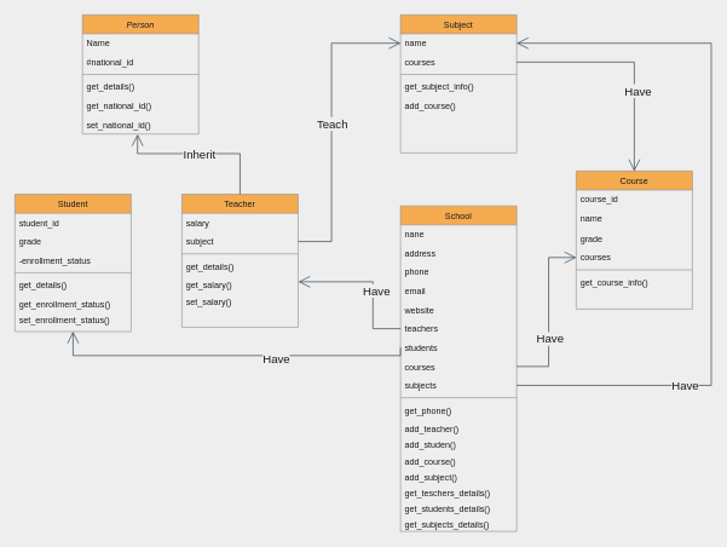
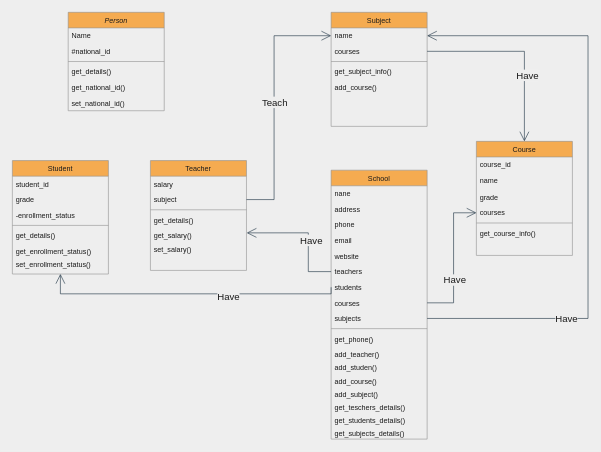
  <mxCell id="0" />
  <mxCell id="1" parent="0" />
  <mxCell id="2" value="Person" style="swimlane;fontStyle=2;align=center;verticalAlign=top;childLayout=stackLayout;horizontal=1;startSize=26;horizontalStack=0;resizeParent=1;resizeLast=0;collapsible=1;marginBottom=0;rounded=0;shadow=0;strokeWidth=1;fillColor=#F5AB50;strokeColor=#909090;fontColor=#1A1A1A;" parent="1" vertex="1"><mxGeometry x="113" y="20" width="160" height="164" as="geometry"><mxRectangle x="230" y="140" width="160" height="26" as="alternateBounds" /></mxGeometry></mxCell>
  <mxCell id="3" value="Name" style="text;align=left;verticalAlign=top;spacingLeft=4;spacingRight=4;overflow=hidden;rotatable=0;points=[[0,0.5],[1,0.5]];portConstraint=eastwest;fontColor=#1A1A1A;rounded=0;" parent="2" vertex="1"><mxGeometry y="26" width="160" height="26" as="geometry" /></mxCell>
  <mxCell id="4" value="#national_id" style="text;align=left;verticalAlign=top;spacingLeft=4;spacingRight=4;overflow=hidden;rotatable=0;points=[[0,0.5],[1,0.5]];portConstraint=eastwest;rounded=0;shadow=0;html=0;fontColor=#1A1A1A;" parent="2" vertex="1"><mxGeometry y="52" width="160" height="26" as="geometry" /></mxCell>
  <mxCell id="5" value="" style="line;html=1;strokeWidth=1;align=left;verticalAlign=middle;spacingTop=-1;spacingLeft=3;spacingRight=3;rotatable=0;labelPosition=right;points=[];portConstraint=eastwest;labelBackgroundColor=#EEEEEE;fillColor=#F5AB50;strokeColor=#909090;fontColor=#1A1A1A;rounded=0;" parent="2" vertex="1"><mxGeometry y="78" width="160" height="8" as="geometry" /></mxCell>
  <mxCell id="6" value="get_details()" style="text;align=left;verticalAlign=top;spacingLeft=4;spacingRight=4;overflow=hidden;rotatable=0;points=[[0,0.5],[1,0.5]];portConstraint=eastwest;fontColor=#1A1A1A;rounded=0;" parent="2" vertex="1"><mxGeometry y="86" width="160" height="26" as="geometry" /></mxCell>
  <mxCell id="7" value="get_national_id()" style="text;align=left;verticalAlign=top;spacingLeft=4;spacingRight=4;overflow=hidden;rotatable=0;points=[[0,0.5],[1,0.5]];portConstraint=eastwest;fontColor=#1A1A1A;rounded=0;" parent="2" vertex="1"><mxGeometry y="112" width="160" height="26" as="geometry" /></mxCell>
  <mxCell id="8" value="set_national_id()" style="text;align=left;verticalAlign=top;spacingLeft=4;spacingRight=4;overflow=hidden;rotatable=0;points=[[0,0.5],[1,0.5]];portConstraint=eastwest;fontColor=#1A1A1A;rounded=0;" parent="2" vertex="1"><mxGeometry y="138" width="160" height="26" as="geometry" /></mxCell>
  <mxCell id="9" value="Subject" style="swimlane;fontStyle=0;align=center;verticalAlign=top;childLayout=stackLayout;horizontal=1;startSize=26;horizontalStack=0;resizeParent=1;resizeLast=0;collapsible=1;marginBottom=0;rounded=0;shadow=0;strokeWidth=1;fillColor=#F5AB50;strokeColor=#909090;fontColor=#1A1A1A;" parent="1" vertex="1"><mxGeometry x="551" y="20" width="160" height="190" as="geometry"><mxRectangle x="550" y="140" width="160" height="26" as="alternateBounds" /></mxGeometry></mxCell>
  <mxCell id="10" value="name" style="text;align=left;verticalAlign=top;spacingLeft=4;spacingRight=4;overflow=hidden;rotatable=0;points=[[0,0.5],[1,0.5]];portConstraint=eastwest;fontColor=#1A1A1A;rounded=0;" parent="9" vertex="1"><mxGeometry y="26" width="160" height="26" as="geometry" /></mxCell>
  <mxCell id="11" value="courses" style="text;align=left;verticalAlign=top;spacingLeft=4;spacingRight=4;overflow=hidden;rotatable=0;points=[[0,0.5],[1,0.5]];portConstraint=eastwest;rounded=0;shadow=0;html=0;fontColor=#1A1A1A;" parent="9" vertex="1"><mxGeometry y="52" width="160" height="26" as="geometry" /></mxCell>
  <mxCell id="12" value="" style="line;html=1;strokeWidth=1;align=left;verticalAlign=middle;spacingTop=-1;spacingLeft=3;spacingRight=3;rotatable=0;labelPosition=right;points=[];portConstraint=eastwest;labelBackgroundColor=#EEEEEE;fillColor=#F5AB50;strokeColor=#909090;fontColor=#1A1A1A;rounded=0;" parent="9" vertex="1"><mxGeometry y="78" width="160" height="8" as="geometry" /></mxCell>
  <mxCell id="13" value="get_subject_info()" style="text;align=left;verticalAlign=top;spacingLeft=4;spacingRight=4;overflow=hidden;rotatable=0;points=[[0,0.5],[1,0.5]];portConstraint=eastwest;fontColor=#1A1A1A;rounded=0;" parent="9" vertex="1"><mxGeometry y="86" width="160" height="26" as="geometry" /></mxCell>
  <mxCell id="14" value="add_course()" style="text;align=left;verticalAlign=top;spacingLeft=4;spacingRight=4;overflow=hidden;rotatable=0;points=[[0,0.5],[1,0.5]];portConstraint=eastwest;fontColor=#1A1A1A;rounded=0;" parent="9" vertex="1"><mxGeometry y="112" width="160" height="26" as="geometry" /></mxCell>
  <mxCell id="15" value="Teacher" style="swimlane;fontStyle=0;align=center;verticalAlign=top;childLayout=stackLayout;horizontal=1;startSize=26;horizontalStack=0;resizeParent=1;resizeLast=0;collapsible=1;marginBottom=0;rounded=0;shadow=0;strokeWidth=1;fillColor=#F5AB50;strokeColor=#909090;fontColor=#1A1A1A;" parent="1" vertex="1"><mxGeometry x="250" y="267" width="160" height="183" as="geometry"><mxRectangle x="130" y="380" width="160" height="26" as="alternateBounds" /></mxGeometry></mxCell>
  <mxCell id="16" value="salary" style="text;align=left;verticalAlign=top;spacingLeft=4;spacingRight=4;overflow=hidden;rotatable=0;points=[[0,0.5],[1,0.5]];portConstraint=eastwest;fontColor=#1A1A1A;rounded=0;" parent="15" vertex="1"><mxGeometry y="26" width="160" height="26" as="geometry" /></mxCell>
  <mxCell id="17" value="subject" style="text;align=left;verticalAlign=top;spacingLeft=4;spacingRight=4;overflow=hidden;rotatable=0;points=[[0,0.5],[1,0.5]];portConstraint=eastwest;rounded=0;shadow=0;html=0;fontColor=#1A1A1A;" parent="15" vertex="1"><mxGeometry y="52" width="160" height="26" as="geometry" /></mxCell>
  <mxCell id="18" value="" style="line;html=1;strokeWidth=1;align=left;verticalAlign=middle;spacingTop=-1;spacingLeft=3;spacingRight=3;rotatable=0;labelPosition=right;points=[];portConstraint=eastwest;labelBackgroundColor=#EEEEEE;fillColor=#F5AB50;strokeColor=#909090;fontColor=#1A1A1A;rounded=0;" parent="15" vertex="1"><mxGeometry y="78" width="160" height="8" as="geometry" /></mxCell>
  <mxCell id="19" value="get_details()" style="text;align=left;verticalAlign=top;spacingLeft=4;spacingRight=4;overflow=hidden;rotatable=0;points=[[0,0.5],[1,0.5]];portConstraint=eastwest;fontStyle=0;fontColor=#1A1A1A;rounded=0;" parent="15" vertex="1"><mxGeometry y="86" width="160" height="26" as="geometry" /></mxCell>
  <mxCell id="20" value="get_salary()" style="text;align=left;verticalAlign=top;spacingLeft=4;spacingRight=4;overflow=hidden;rotatable=0;points=[[0,0.5],[1,0.5]];portConstraint=eastwest;fontColor=#1A1A1A;rounded=0;" parent="15" vertex="1"><mxGeometry y="112" width="160" height="22" as="geometry" /></mxCell>
  <mxCell id="21" value="set_salary()" style="text;align=left;verticalAlign=top;spacingLeft=4;spacingRight=4;overflow=hidden;rotatable=0;points=[[0,0.5],[1,0.5]];portConstraint=eastwest;fontColor=#1A1A1A;rounded=0;" parent="15" vertex="1"><mxGeometry y="134" width="160" height="22" as="geometry" /></mxCell>
  <mxCell id="22" value="Course" style="swimlane;fontStyle=0;align=center;verticalAlign=top;childLayout=stackLayout;horizontal=1;startSize=26;horizontalStack=0;resizeParent=1;resizeLast=0;collapsible=1;marginBottom=0;rounded=0;shadow=0;strokeWidth=1;fillColor=#F5AB50;strokeColor=#909090;fontColor=#1A1A1A;" parent="1" vertex="1"><mxGeometry x="793" y="235" width="160" height="190" as="geometry"><mxRectangle x="550" y="140" width="160" height="26" as="alternateBounds" /></mxGeometry></mxCell>
  <mxCell id="23" value="course_id" style="text;align=left;verticalAlign=top;spacingLeft=4;spacingRight=4;overflow=hidden;rotatable=0;points=[[0,0.5],[1,0.5]];portConstraint=eastwest;fontColor=#1A1A1A;rounded=0;" parent="22" vertex="1"><mxGeometry y="26" width="160" height="26" as="geometry" /></mxCell>
  <mxCell id="24" value="name" style="text;align=left;verticalAlign=top;spacingLeft=4;spacingRight=4;overflow=hidden;rotatable=0;points=[[0,0.5],[1,0.5]];portConstraint=eastwest;fontColor=#1A1A1A;rounded=0;" parent="22" vertex="1"><mxGeometry y="52" width="160" height="28" as="geometry" /></mxCell>
  <mxCell id="25" value="grade" style="text;align=left;verticalAlign=top;spacingLeft=4;spacingRight=4;overflow=hidden;rotatable=0;points=[[0,0.5],[1,0.5]];portConstraint=eastwest;fontColor=#1A1A1A;rounded=0;" parent="22" vertex="1"><mxGeometry y="80" width="160" height="26" as="geometry" /></mxCell>
  <mxCell id="26" value="courses" style="text;align=left;verticalAlign=top;spacingLeft=4;spacingRight=4;overflow=hidden;rotatable=0;points=[[0,0.5],[1,0.5]];portConstraint=eastwest;rounded=0;shadow=0;html=0;fontColor=#1A1A1A;" parent="22" vertex="1"><mxGeometry y="106" width="160" height="26" as="geometry" /></mxCell>
  <mxCell id="27" value="" style="line;html=1;strokeWidth=1;align=left;verticalAlign=middle;spacingTop=-1;spacingLeft=3;spacingRight=3;rotatable=0;labelPosition=right;points=[];portConstraint=eastwest;labelBackgroundColor=#EEEEEE;fillColor=#F5AB50;strokeColor=#909090;fontColor=#1A1A1A;rounded=0;" parent="22" vertex="1"><mxGeometry y="132" width="160" height="8" as="geometry" /></mxCell>
  <mxCell id="28" value="get_course_info()" style="text;align=left;verticalAlign=top;spacingLeft=4;spacingRight=4;overflow=hidden;rotatable=0;points=[[0,0.5],[1,0.5]];portConstraint=eastwest;fontColor=#1A1A1A;rounded=0;" parent="22" vertex="1"><mxGeometry y="140" width="160" height="50" as="geometry" /></mxCell>
  <mxCell id="29" value="School" style="swimlane;fontStyle=0;align=center;verticalAlign=top;childLayout=stackLayout;horizontal=1;startSize=26;horizontalStack=0;resizeParent=1;resizeLast=0;collapsible=1;marginBottom=0;rounded=0;shadow=0;strokeWidth=1;fillColor=#F5AB50;strokeColor=#909090;fontColor=#1A1A1A;" parent="1" vertex="1"><mxGeometry x="551" y="283" width="160" height="448" as="geometry"><mxRectangle x="130" y="380" width="160" height="26" as="alternateBounds" /></mxGeometry></mxCell>
  <mxCell id="30" value="nane" style="text;align=left;verticalAlign=top;spacingLeft=4;spacingRight=4;overflow=hidden;rotatable=0;points=[[0,0.5],[1,0.5]];portConstraint=eastwest;fontColor=#1A1A1A;rounded=0;" parent="29" vertex="1"><mxGeometry y="26" width="160" height="26" as="geometry" /></mxCell>
  <mxCell id="31" value="address" style="text;align=left;verticalAlign=top;spacingLeft=4;spacingRight=4;overflow=hidden;rotatable=0;points=[[0,0.5],[1,0.5]];portConstraint=eastwest;rounded=0;shadow=0;html=0;fontColor=#1A1A1A;" parent="29" vertex="1"><mxGeometry y="52" width="160" height="26" as="geometry" /></mxCell>
  <mxCell id="32" value="phone" style="text;align=left;verticalAlign=top;spacingLeft=4;spacingRight=4;overflow=hidden;rotatable=0;points=[[0,0.5],[1,0.5]];portConstraint=eastwest;rounded=0;shadow=0;html=0;fontColor=#1A1A1A;" parent="29" vertex="1"><mxGeometry y="78" width="160" height="26" as="geometry" /></mxCell>
  <mxCell id="33" value="email" style="text;align=left;verticalAlign=top;spacingLeft=4;spacingRight=4;overflow=hidden;rotatable=0;points=[[0,0.5],[1,0.5]];portConstraint=eastwest;rounded=0;shadow=0;html=0;fontColor=#1A1A1A;" parent="29" vertex="1"><mxGeometry y="104" width="160" height="26" as="geometry" /></mxCell>
  <mxCell id="34" value="website" style="text;align=left;verticalAlign=top;spacingLeft=4;spacingRight=4;overflow=hidden;rotatable=0;points=[[0,0.5],[1,0.5]];portConstraint=eastwest;rounded=0;shadow=0;html=0;fontColor=#1A1A1A;" parent="29" vertex="1"><mxGeometry y="130" width="160" height="26" as="geometry" /></mxCell>
  <mxCell id="35" value="teachers" style="text;align=left;verticalAlign=top;spacingLeft=4;spacingRight=4;overflow=hidden;rotatable=0;points=[[0,0.5],[1,0.5]];portConstraint=eastwest;rounded=0;shadow=0;html=0;fontColor=#1A1A1A;" parent="29" vertex="1"><mxGeometry y="156" width="160" height="26" as="geometry" /></mxCell>
  <mxCell id="36" value="students" style="text;align=left;verticalAlign=top;spacingLeft=4;spacingRight=4;overflow=hidden;rotatable=0;points=[[0,0.5],[1,0.5]];portConstraint=eastwest;rounded=0;shadow=0;html=0;fontColor=#1A1A1A;" parent="29" vertex="1"><mxGeometry y="182" width="160" height="26" as="geometry" /></mxCell>
  <mxCell id="37" value="courses" style="text;align=left;verticalAlign=top;spacingLeft=4;spacingRight=4;overflow=hidden;rotatable=0;points=[[0,0.5],[1,0.5]];portConstraint=eastwest;rounded=0;shadow=0;html=0;fontColor=#1A1A1A;" parent="29" vertex="1"><mxGeometry y="208" width="160" height="26" as="geometry" /></mxCell>
  <mxCell id="38" value="subjects" style="text;align=left;verticalAlign=top;spacingLeft=4;spacingRight=4;overflow=hidden;rotatable=0;points=[[0,0.5],[1,0.5]];portConstraint=eastwest;rounded=0;shadow=0;html=0;fontColor=#1A1A1A;" parent="29" vertex="1"><mxGeometry y="234" width="160" height="26" as="geometry" /></mxCell>
  <mxCell id="39" value="" style="line;html=1;strokeWidth=1;align=left;verticalAlign=middle;spacingTop=-1;spacingLeft=3;spacingRight=3;rotatable=0;labelPosition=right;points=[];portConstraint=eastwest;labelBackgroundColor=#EEEEEE;fillColor=#F5AB50;strokeColor=#909090;fontColor=#1A1A1A;rounded=0;" parent="29" vertex="1"><mxGeometry y="260" width="160" height="8" as="geometry" /></mxCell>
  <mxCell id="40" value="get_phone()" style="text;align=left;verticalAlign=top;spacingLeft=4;spacingRight=4;overflow=hidden;rotatable=0;points=[[0,0.5],[1,0.5]];portConstraint=eastwest;fontStyle=0;fontColor=#1A1A1A;rounded=0;" parent="29" vertex="1"><mxGeometry y="268" width="160" height="26" as="geometry" /></mxCell>
  <mxCell id="41" value="add_teacher()" style="text;align=left;verticalAlign=top;spacingLeft=4;spacingRight=4;overflow=hidden;rotatable=0;points=[[0,0.5],[1,0.5]];portConstraint=eastwest;fontColor=#1A1A1A;rounded=0;" parent="29" vertex="1"><mxGeometry y="294" width="160" height="22" as="geometry" /></mxCell>
  <mxCell id="42" value="add_studen()" style="text;align=left;verticalAlign=top;spacingLeft=4;spacingRight=4;overflow=hidden;rotatable=0;points=[[0,0.5],[1,0.5]];portConstraint=eastwest;fontColor=#1A1A1A;rounded=0;" parent="29" vertex="1"><mxGeometry y="316" width="160" height="22" as="geometry" /></mxCell>
  <mxCell id="43" value="add_course()" style="text;align=left;verticalAlign=top;spacingLeft=4;spacingRight=4;overflow=hidden;rotatable=0;points=[[0,0.5],[1,0.5]];portConstraint=eastwest;fontColor=#1A1A1A;rounded=0;" parent="29" vertex="1"><mxGeometry y="338" width="160" height="22" as="geometry" /></mxCell>
  <mxCell id="44" value="add_subject()" style="text;align=left;verticalAlign=top;spacingLeft=4;spacingRight=4;overflow=hidden;rotatable=0;points=[[0,0.5],[1,0.5]];portConstraint=eastwest;fontColor=#1A1A1A;rounded=0;" parent="29" vertex="1"><mxGeometry y="360" width="160" height="22" as="geometry" /></mxCell>
  <mxCell id="45" value="get_teschers_details()" style="text;align=left;verticalAlign=top;spacingLeft=4;spacingRight=4;overflow=hidden;rotatable=0;points=[[0,0.5],[1,0.5]];portConstraint=eastwest;fontColor=#1A1A1A;rounded=0;" parent="29" vertex="1"><mxGeometry y="382" width="160" height="22" as="geometry" /></mxCell>
  <mxCell id="46" value="get_students_details()" style="text;align=left;verticalAlign=top;spacingLeft=4;spacingRight=4;overflow=hidden;rotatable=0;points=[[0,0.5],[1,0.5]];portConstraint=eastwest;fontColor=#1A1A1A;rounded=0;" parent="29" vertex="1"><mxGeometry y="404" width="160" height="22" as="geometry" /></mxCell>
  <mxCell id="47" value="get_subjects_details()" style="text;align=left;verticalAlign=top;spacingLeft=4;spacingRight=4;overflow=hidden;rotatable=0;points=[[0,0.5],[1,0.5]];portConstraint=eastwest;fontColor=#1A1A1A;rounded=0;" parent="29" vertex="1"><mxGeometry y="426" width="160" height="22" as="geometry" /></mxCell>
  <mxCell id="48" value="Student" style="swimlane;fontStyle=0;align=center;verticalAlign=top;childLayout=stackLayout;horizontal=1;startSize=26;horizontalStack=0;resizeParent=1;resizeLast=0;collapsible=1;marginBottom=0;rounded=0;shadow=0;strokeWidth=1;fillColor=#F5AB50;strokeColor=#909090;fontColor=#1A1A1A;" parent="1" vertex="1"><mxGeometry x="20" y="267" width="160" height="189" as="geometry"><mxRectangle x="130" y="380" width="160" height="26" as="alternateBounds" /></mxGeometry></mxCell>
  <mxCell id="49" value="student_id" style="text;align=left;verticalAlign=top;spacingLeft=4;spacingRight=4;overflow=hidden;rotatable=0;points=[[0,0.5],[1,0.5]];portConstraint=eastwest;fontColor=#1A1A1A;rounded=0;" parent="48" vertex="1"><mxGeometry y="26" width="160" height="26" as="geometry" /></mxCell>
  <mxCell id="50" value="grade" style="text;align=left;verticalAlign=top;spacingLeft=4;spacingRight=4;overflow=hidden;rotatable=0;points=[[0,0.5],[1,0.5]];portConstraint=eastwest;rounded=0;shadow=0;html=0;fontColor=#1A1A1A;" parent="48" vertex="1"><mxGeometry y="52" width="160" height="26" as="geometry" /></mxCell>
  <mxCell id="51" value="-enrollment_status" style="text;align=left;verticalAlign=top;spacingLeft=4;spacingRight=4;overflow=hidden;rotatable=0;points=[[0,0.5],[1,0.5]];portConstraint=eastwest;rounded=0;shadow=0;html=0;fontColor=#1A1A1A;" parent="48" vertex="1"><mxGeometry y="78" width="160" height="26" as="geometry" /></mxCell>
  <mxCell id="52" value="" style="line;html=1;strokeWidth=1;align=left;verticalAlign=middle;spacingTop=-1;spacingLeft=3;spacingRight=3;rotatable=0;labelPosition=right;points=[];portConstraint=eastwest;labelBackgroundColor=#EEEEEE;fillColor=#F5AB50;strokeColor=#909090;fontColor=#1A1A1A;rounded=0;" parent="48" vertex="1"><mxGeometry y="104" width="160" height="8" as="geometry" /></mxCell>
  <mxCell id="53" value="get_details()" style="text;align=left;verticalAlign=top;spacingLeft=4;spacingRight=4;overflow=hidden;rotatable=0;points=[[0,0.5],[1,0.5]];portConstraint=eastwest;fontStyle=0;fontColor=#1A1A1A;rounded=0;" parent="48" vertex="1"><mxGeometry y="112" width="160" height="26" as="geometry" /></mxCell>
  <mxCell id="54" value="get_enrollment_status()" style="text;align=left;verticalAlign=top;spacingLeft=4;spacingRight=4;overflow=hidden;rotatable=0;points=[[0,0.5],[1,0.5]];portConstraint=eastwest;fontColor=#1A1A1A;rounded=0;" parent="48" vertex="1"><mxGeometry y="138" width="160" height="22" as="geometry" /></mxCell>
  <mxCell id="55" value="set_enrollment_status()" style="text;align=left;verticalAlign=top;spacingLeft=4;spacingRight=4;overflow=hidden;rotatable=0;points=[[0,0.5],[1,0.5]];portConstraint=eastwest;fontColor=#1A1A1A;rounded=0;" parent="48" vertex="1"><mxGeometry y="160" width="160" height="22" as="geometry" /></mxCell>
  <mxCell id="56" style="edgeStyle=orthogonalEdgeStyle;rounded=0;orthogonalLoop=1;jettySize=auto;html=1;exitX=0;exitY=0.5;exitDx=0;exitDy=0;strokeColor=#182E3E;fontSize=12;fontColor=#1A1A1A;endArrow=open;startSize=14;endSize=14;labelBackgroundColor=#EEEEEE;entryX=1.003;entryY=0.383;entryDx=0;entryDy=0;entryPerimeter=0;" parent="1" source="35" target="20" edge="1"><mxGeometry relative="1" as="geometry"><mxPoint x="137" y="182" as="targetPoint" /><Array as="points"><mxPoint x="513" y="451" /><mxPoint x="513" y="387" /><mxPoint x="490" y="387" /></Array></mxGeometry></mxCell>
  <mxCell id="57" value="Have" style="edgeLabel;html=1;align=center;verticalAlign=middle;resizable=0;points=[];fontSize=16;fontColor=#1A1A1A;labelBackgroundColor=#EEEEEE;" parent="56" vertex="1" connectable="0"><mxGeometry x="-0.099" y="-4" relative="1" as="geometry"><mxPoint y="1" as="offset" /></mxGeometry></mxCell>
  <mxCell id="58" style="edgeStyle=orthogonalEdgeStyle;rounded=0;orthogonalLoop=1;jettySize=auto;html=1;exitX=0;exitY=0.5;exitDx=0;exitDy=0;strokeColor=#182E3E;fontSize=12;fontColor=#1A1A1A;endArrow=open;startSize=14;endSize=14;labelBackgroundColor=#EEEEEE;entryX=0.5;entryY=1;entryDx=0;entryDy=0;" parent="1" source="36" target="48" edge="1"><mxGeometry relative="1" as="geometry"><Array as="points"><mxPoint x="551" y="489" /><mxPoint x="100" y="489" /></Array><mxPoint x="62" y="370" as="targetPoint" /></mxGeometry></mxCell>
  <mxCell id="59" value="Have" style="edgeLabel;html=1;align=center;verticalAlign=middle;resizable=0;points=[];fontSize=16;fontColor=#1A1A1A;labelBackgroundColor=#EEEEEE;" parent="58" vertex="1" connectable="0"><mxGeometry x="-0.262" y="4" relative="1" as="geometry"><mxPoint as="offset" /></mxGeometry></mxCell>
  <mxCell id="60" style="edgeStyle=orthogonalEdgeStyle;rounded=0;orthogonalLoop=1;jettySize=auto;html=1;entryX=0;entryY=0.5;entryDx=0;entryDy=0;strokeColor=#182E3E;fontSize=12;fontColor=#1A1A1A;endArrow=open;startSize=14;endSize=14;labelBackgroundColor=#EEEEEE;" parent="1" source="17" target="10" edge="1"><mxGeometry relative="1" as="geometry"><Array as="points"><mxPoint x="456" y="332" /><mxPoint x="456" y="59" /></Array></mxGeometry></mxCell>
  <mxCell id="61" value="Teach" style="edgeLabel;html=1;align=center;verticalAlign=middle;resizable=0;points=[];fontSize=16;fontColor=#1A1A1A;labelBackgroundColor=#EEEEEE;" parent="60" vertex="1" connectable="0"><mxGeometry x="0.01" relative="1" as="geometry"><mxPoint as="offset" /></mxGeometry></mxCell>
  <mxCell id="62" style="edgeStyle=orthogonalEdgeStyle;rounded=0;orthogonalLoop=1;jettySize=auto;html=1;exitX=1;exitY=0.5;exitDx=0;exitDy=0;strokeColor=#182E3E;fontSize=12;fontColor=#1A1A1A;endArrow=open;startSize=14;endSize=14;labelBackgroundColor=#EEEEEE;entryX=0;entryY=0.5;entryDx=0;entryDy=0;" parent="1" source="37" target="26" edge="1"><mxGeometry relative="1" as="geometry"><mxPoint x="669" y="398" as="targetPoint" /><Array as="points"><mxPoint x="755" y="504" /><mxPoint x="755" y="354" /></Array></mxGeometry></mxCell>
  <mxCell id="63" value="Have" style="edgeLabel;html=1;align=center;verticalAlign=middle;resizable=0;points=[];fontSize=16;fontColor=#1A1A1A;labelBackgroundColor=#EEEEEE;" parent="62" vertex="1" connectable="0"><mxGeometry x="-0.287" y="-1" relative="1" as="geometry"><mxPoint as="offset" /></mxGeometry></mxCell>
  <mxCell id="64" style="edgeStyle=orthogonalEdgeStyle;rounded=0;orthogonalLoop=1;jettySize=auto;html=1;exitX=1;exitY=0.5;exitDx=0;exitDy=0;entryX=1;entryY=0.5;entryDx=0;entryDy=0;strokeColor=#182E3E;fontSize=12;fontColor=#1A1A1A;endArrow=open;startSize=14;endSize=14;labelBackgroundColor=#EEEEEE;" parent="1" source="38" target="10" edge="1"><mxGeometry relative="1" as="geometry"><Array as="points"><mxPoint x="979" y="530" /><mxPoint x="979" y="59" /></Array></mxGeometry></mxCell>
  <mxCell id="65" value="Have" style="edgeLabel;html=1;align=center;verticalAlign=middle;resizable=0;points=[];fontSize=16;fontColor=#1A1A1A;labelBackgroundColor=#EEEEEE;" parent="64" vertex="1" connectable="0"><mxGeometry x="-0.776" y="2" relative="1" as="geometry"><mxPoint x="118" y="1" as="offset" /></mxGeometry></mxCell>
  <mxCell id="66" style="edgeStyle=orthogonalEdgeStyle;rounded=0;orthogonalLoop=1;jettySize=auto;html=1;exitX=1;exitY=0.5;exitDx=0;exitDy=0;strokeColor=#182E3E;fontSize=12;fontColor=#1A1A1A;endArrow=open;startSize=14;endSize=14;labelBackgroundColor=#EEEEEE;" parent="1" source="11" target="22" edge="1"><mxGeometry relative="1" as="geometry"><Array as="points"><mxPoint x="873" y="85" /></Array></mxGeometry></mxCell>
  <mxCell id="67" value="Have" style="edgeLabel;html=1;align=center;verticalAlign=middle;resizable=0;points=[];fontSize=16;fontColor=#1A1A1A;labelBackgroundColor=#EEEEEE;" parent="66" vertex="1" connectable="0"><mxGeometry x="0.285" y="4" relative="1" as="geometry"><mxPoint y="1" as="offset" /></mxGeometry></mxCell>
- <mxCell id="68" style="edgeStyle=orthogonalEdgeStyle;rounded=0;orthogonalLoop=1;jettySize=auto;html=1;strokeColor=#182E3E;fontSize=12;fontColor=#1A1A1A;endArrow=open;startSize=14;endSize=14;labelBackgroundColor=#EEEEEE;exitX=0.5;exitY=0;exitDx=0;exitDy=0;entryX=0.474;entryY=1.018;entryDx=0;entryDy=0;entryPerimeter=0;" edge="1" parent="1" source="15" target="8"><mxGeometry relative="1" as="geometry"><mxPoint x="420" y="342" as="sourcePoint" /><mxPoint x="187" y="184" as="targetPoint" /><Array as="points"><mxPoint x="330" y="211" /><mxPoint x="189" y="211" /><mxPoint x="189" y="185" /></Array></mxGeometry></mxCell>
- <mxCell id="69" value="Inherit" style="edgeLabel;html=1;align=center;verticalAlign=middle;resizable=0;points=[];fontSize=16;fontColor=#1A1A1A;labelBackgroundColor=#EEEEEE;" vertex="1" connectable="0" parent="68"><mxGeometry x="0.01" relative="1" as="geometry"><mxPoint as="offset" /></mxGeometry></mxCell>
